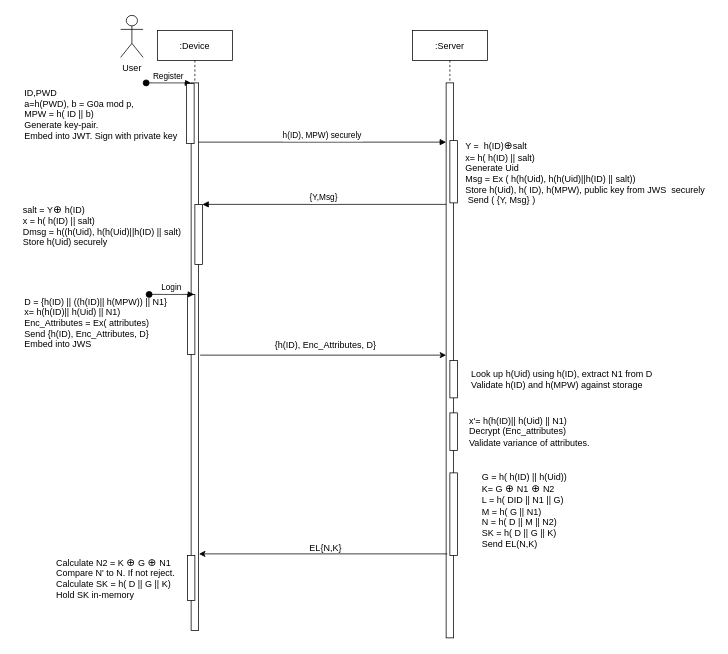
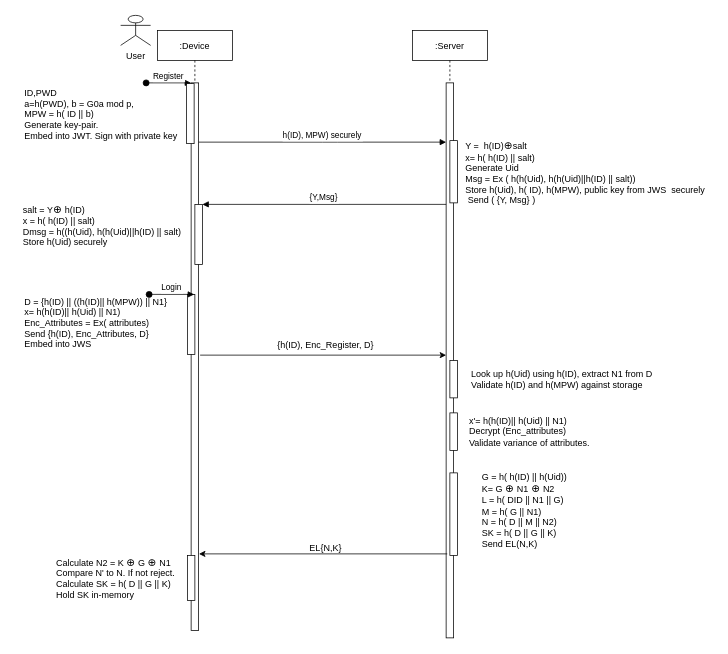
  <mxCell id="0" />
  <mxCell id="1" parent="0" />
  <mxCell id="2" value=":Device" style="shape=umlLifeline;perimeter=lifelinePerimeter;container=1;collapsible=0;recursiveResize=0;rounded=0;shadow=0;strokeWidth=1;" parent="1" vertex="1"><mxGeometry x="209" y="40" width="100" height="800" as="geometry" /></mxCell>
  <mxCell id="3" value="" style="points=[];perimeter=orthogonalPerimeter;rounded=0;shadow=0;strokeWidth=1;" parent="2" vertex="1"><mxGeometry x="45" y="70" width="10" height="730" as="geometry" /></mxCell>
  <mxCell id="4" value="Register" style="verticalAlign=bottom;startArrow=oval;endArrow=block;startSize=8;shadow=0;strokeWidth=1;" parent="2" target="3" edge="1"><mxGeometry relative="1" as="geometry"><mxPoint x="-15" y="70" as="sourcePoint" /></mxGeometry></mxCell>
  <mxCell id="5" value="" style="points=[];perimeter=orthogonalPerimeter;rounded=0;shadow=0;strokeWidth=1;" parent="2" vertex="1"><mxGeometry x="50" y="232" width="10" height="80" as="geometry" /></mxCell>
  <mxCell id="6" value="" style="html=1;points=[];perimeter=orthogonalPerimeter;" parent="2" vertex="1"><mxGeometry x="40" y="352" width="10" height="80" as="geometry" /></mxCell>
  <mxCell id="7" value="" style="html=1;points=[];perimeter=orthogonalPerimeter;" parent="2" vertex="1"><mxGeometry x="39" y="71" width="10" height="80" as="geometry" /></mxCell>
  <mxCell id="8" value="Login" style="verticalAlign=bottom;startArrow=oval;endArrow=block;startSize=8;shadow=0;strokeWidth=1;" parent="2" edge="1"><mxGeometry relative="1" as="geometry"><mxPoint x="-11" y="352" as="sourcePoint" /><mxPoint x="49" y="352" as="targetPoint" /></mxGeometry></mxCell>
  <mxCell id="9" value="" style="html=1;points=[];perimeter=orthogonalPerimeter;" parent="2" vertex="1"><mxGeometry x="40" y="700" width="10" height="60" as="geometry" /></mxCell>
  <mxCell id="10" value=":Server" style="shape=umlLifeline;perimeter=lifelinePerimeter;container=1;collapsible=0;recursiveResize=0;rounded=0;shadow=0;strokeWidth=1;" parent="1" vertex="1"><mxGeometry x="549" y="40" width="100" height="810" as="geometry" /></mxCell>
  <mxCell id="11" value="" style="points=[];perimeter=orthogonalPerimeter;rounded=0;shadow=0;strokeWidth=1;" parent="10" vertex="1"><mxGeometry x="45" y="70" width="10" height="740" as="geometry" /></mxCell>
  <mxCell id="12" value="" style="html=1;points=[];perimeter=orthogonalPerimeter;" parent="10" vertex="1"><mxGeometry x="50" y="147" width="10" height="83" as="geometry" /></mxCell>
  <mxCell id="13" value="" style="html=1;points=[];perimeter=orthogonalPerimeter;fontFamily=Helvetica;fontSize=12;fontColor=#000000;" parent="10" vertex="1"><mxGeometry x="50" y="440" width="10" height="50" as="geometry" /></mxCell>
  <mxCell id="14" value="" style="html=1;points=[];perimeter=orthogonalPerimeter;fontFamily=Helvetica;fontSize=12;fontColor=#000000;" parent="10" vertex="1"><mxGeometry x="50" y="510" width="10" height="50" as="geometry" /></mxCell>
  <mxCell id="15" value="" style="html=1;points=[];perimeter=orthogonalPerimeter;fontFamily=Helvetica;fontSize=12;fontColor=#000000;" parent="10" vertex="1"><mxGeometry x="50" y="590" width="10" height="110" as="geometry" /></mxCell>
  <mxCell id="16" value="h(ID), MPW) securely" style="verticalAlign=bottom;endArrow=block;entryX=0;entryY=0;shadow=0;strokeWidth=1;" parent="1" edge="1"><mxGeometry relative="1" as="geometry"><mxPoint x="264" y="189" as="sourcePoint" /><mxPoint x="594" y="189" as="targetPoint" /><Array as="points"><mxPoint x="439" y="189" /></Array></mxGeometry></mxCell>
  <mxCell id="17" value="{Y,Msg}" style="verticalAlign=bottom;endArrow=block;entryX=1;entryY=0;shadow=0;strokeWidth=1;" parent="1" target="5" edge="1"><mxGeometry relative="1" as="geometry"><mxPoint x="594" y="272" as="sourcePoint" /></mxGeometry></mxCell>
- <mxCell id="18" value="User" style="shape=umlActor;verticalLabelPosition=bottom;verticalAlign=top;html=1;outlineConnect=0;" parent="1" vertex="1"><mxGeometry x="160" y="20" width="30" height="56" as="geometry" /></mxCell>
+ <mxCell id="18" value="User" style="shape=umlActor;verticalLabelPosition=bottom;verticalAlign=top;html=1;outlineConnect=0;" parent="1" vertex="1"><mxGeometry x="160" y="20" width="40" height="40" as="geometry" /></mxCell>
  <mxCell id="19" value="ID,PWD&lt;br&gt;a=h(PWD), b = G0a mod p,&lt;br&gt;MPW = h( ID || b)&amp;nbsp;&lt;br&gt;Generate key-pair.&lt;br&gt;Embed into JWT. Sign with private key" style="text;html=1;align=left;verticalAlign=middle;resizable=0;points=[];autosize=1;strokeColor=none;fillColor=none;" parent="1" vertex="1"><mxGeometry y="112" width="220" height="80" as="geometry" x="30" /></mxCell>
  <mxCell id="20" value="Y =&amp;nbsp; h(ID)&lt;span id=&quot;docs-internal-guid-e49e2a0b-7fff-2932-c1dd-dcc5686d5943&quot;&gt;&lt;span style=&quot;background-color: rgb(255 , 255 , 255) ; vertical-align: baseline&quot;&gt;&lt;font style=&quot;font-size: 14px&quot;&gt;⊕&lt;/font&gt;&lt;/span&gt;&lt;/span&gt;salt &lt;br&gt;x= h( h(ID) || salt)&lt;br&gt;Generate Uid&lt;br&gt;Msg = Ex ( h(h(Uid), h(h(Uid)||h(ID) || salt))&lt;br&gt;Store h(Uid), h( ID), h(MPW), public key from JWS&amp;nbsp; securely&lt;br&gt;&amp;nbsp;Send ( {Y, Msg} )" style="text;html=1;align=left;verticalAlign=middle;resizable=0;points=[];autosize=1;strokeColor=none;fillColor=none;" parent="1" vertex="1"><mxGeometry x="618" y="185" width="330" height="90" as="geometry" /></mxCell>
  <mxCell id="21" value="&lt;div style=&quot;text-align: left&quot;&gt;&lt;span&gt;salt = Y&lt;/span&gt;&lt;span style=&quot;font-size: 14px ; background-color: rgb(255 , 255 , 255)&quot;&gt;⊕ &lt;/span&gt;&lt;span style=&quot;background-color: rgb(255 , 255 , 255)&quot;&gt;h(ID)&lt;/span&gt;&lt;/div&gt;&lt;span style=&quot;background-color: rgb(255 , 255 , 255)&quot;&gt;&lt;div style=&quot;text-align: left&quot;&gt;x = h( h(ID) || salt)&lt;/div&gt;&lt;font style=&quot;font-size: 12px&quot;&gt;&lt;div style=&quot;text-align: left&quot;&gt;Dmsg = h(&lt;span&gt;(h(Uid), h(h(Uid)||h(ID) || salt)&lt;/span&gt;&lt;/div&gt;&lt;/font&gt;&lt;/span&gt;&lt;span style=&quot;background-color: rgb(255 , 255 , 255)&quot;&gt;&lt;div style=&quot;text-align: left&quot;&gt;Store h(Uid) securely&lt;/div&gt;&lt;/span&gt;" style="text;html=1;align=center;verticalAlign=middle;resizable=0;points=[];autosize=1;strokeColor=none;fillColor=none;" parent="1" vertex="1"><mxGeometry x="20" y="270" width="230" height="60" as="geometry" /></mxCell>
  <mxCell id="22" value="D = {h(ID) || ((h(ID)|| h(MPW)) || N1}&lt;br&gt;x= h(h(ID)|| h(Uid) || N1)&lt;br&gt;Enc_Attributes = Ex( attributes)&lt;br&gt;Send {h(ID), Enc_Attributes, D}&lt;br&gt;Embed into JWS" style="text;html=1;align=left;verticalAlign=middle;resizable=0;points=[];autosize=1;strokeColor=none;fillColor=none;fontSize=12;fontFamily=Helvetica;fontColor=#000000;" parent="1" vertex="1"><mxGeometry y="390" width="210" height="80" as="geometry" x="30" /></mxCell>
  <mxCell id="23" value="" style="endArrow=classic;html=1;rounded=0;fontFamily=Helvetica;fontSize=12;fontColor=#000000;" parent="1" edge="1"><mxGeometry width="50" height="50" relative="1" as="geometry"><mxPoint x="266" y="473" as="sourcePoint" /><mxPoint x="594" y="473" as="targetPoint" /></mxGeometry></mxCell>
- <mxCell id="24" value="{h(ID), Enc_Attributes, D}" style="text;html=1;align=center;verticalAlign=middle;resizable=0;points=[];autosize=1;strokeColor=none;fillColor=none;fontSize=12;fontFamily=Helvetica;fontColor=#000000;" parent="1" vertex="1"><mxGeometry x="358" y="450" width="150" height="20" as="geometry" /></mxCell>
+ <mxCell id="24" value="{h(ID), Enc_Register, D}" style="text;html=1;align=center;verticalAlign=middle;resizable=0;points=[];autosize=1;strokeColor=none;fillColor=none;fontSize=12;fontFamily=Helvetica;fontColor=#000000;" parent="1" vertex="1"><mxGeometry x="358" y="450" width="150" height="20" as="geometry" /></mxCell>
  <mxCell id="25" value="&lt;div style=&quot;text-align: left&quot;&gt;&lt;span&gt;Look up h(Uid) using h(ID), extract N1 from D&lt;/span&gt;&lt;/div&gt;&lt;div style=&quot;text-align: left&quot;&gt;&lt;span&gt;Validate h(ID) and h(MPW) against storage&lt;/span&gt;&lt;/div&gt;" style="text;html=1;align=center;verticalAlign=middle;resizable=0;points=[];autosize=1;strokeColor=none;fillColor=none;fontSize=12;fontFamily=Helvetica;fontColor=#000000;" parent="1" vertex="1"><mxGeometry x="618" y="490" width="260" height="30" as="geometry" /></mxCell>
  <mxCell id="26" value="G = h( h(ID) || h(Uid))&lt;br&gt;K= G&amp;nbsp;&lt;span style=&quot;font-size: 14px ; background-color: rgb(255 , 255 , 255)&quot;&gt;⊕&amp;nbsp;&lt;/span&gt;&lt;span style=&quot;background-color: rgb(255 , 255 , 255)&quot;&gt;N1&lt;/span&gt;&lt;span style=&quot;font-size: 14px ; background-color: rgb(255 , 255 , 255)&quot;&gt;&amp;nbsp;&lt;/span&gt;&lt;span style=&quot;font-size: 14px ; background-color: rgb(255 , 255 , 255)&quot;&gt;⊕&amp;nbsp;&lt;/span&gt;&lt;span style=&quot;background-color: rgb(255 , 255 , 255)&quot;&gt;N2&lt;br&gt;L = h( DID || N1 || G)&lt;br&gt;M = h( G || N1)&lt;br&gt;N = h( D || M || N2)&lt;br&gt;SK = h( D || G || K)&lt;br&gt;Send EL(N,K)&lt;/span&gt;" style="text;html=1;align=left;verticalAlign=middle;resizable=0;points=[];autosize=1;strokeColor=none;fillColor=none;" parent="1" vertex="1"><mxGeometry x="640" y="630" width="130" height="100" as="geometry" /></mxCell>
  <mxCell id="27" value="x'= h(h(ID)|| h(Uid) || N1)&lt;br&gt;Decrypt (Enc_attributes)&lt;br&gt;Validate variance of attributes." style="text;html=1;align=left;verticalAlign=middle;resizable=0;points=[];autosize=1;strokeColor=none;fillColor=none;" parent="1" vertex="1"><mxGeometry x="623" y="550" width="180" height="50" as="geometry" /></mxCell>
  <mxCell id="28" value="" style="endArrow=classic;html=1;rounded=0;" parent="1" edge="1"><mxGeometry width="50" height="50" relative="1" as="geometry"><mxPoint x="595.5" y="738" as="sourcePoint" /><mxPoint x="264.5" y="738" as="targetPoint" /></mxGeometry></mxCell>
  <mxCell id="29" value="EL{N,K}" style="text;html=1;align=center;verticalAlign=middle;resizable=0;points=[];autosize=1;strokeColor=none;fillColor=none;" parent="1" vertex="1"><mxGeometry x="403" y="720" width="60" height="20" as="geometry" /></mxCell>
  <mxCell id="30" value="&lt;div style=&quot;text-align: left&quot;&gt;&lt;span&gt;Calculate N2 = K&amp;nbsp;&lt;/span&gt;&lt;span style=&quot;font-size: 14px ; background-color: rgb(255 , 255 , 255)&quot;&gt;⊕&amp;nbsp;&lt;/span&gt;&lt;span&gt;G&amp;nbsp;&lt;/span&gt;&lt;span style=&quot;font-size: 14px ; background-color: rgb(255 , 255 , 255)&quot;&gt;⊕&amp;nbsp;&lt;/span&gt;&lt;span style=&quot;background-color: rgb(255 , 255 , 255)&quot;&gt;N1&lt;/span&gt;&lt;/div&gt;&lt;div style=&quot;text-align: left&quot;&gt;&lt;span&gt;Compare N' to N. If not reject.&lt;/span&gt;&lt;/div&gt;&lt;div style=&quot;text-align: left&quot;&gt;&lt;span&gt;Calculate SK = h( D || G || K)&lt;/span&gt;&lt;/div&gt;&lt;div style=&quot;text-align: left&quot;&gt;&lt;span&gt;Hold SK in-memory&lt;/span&gt;&lt;/div&gt;" style="text;html=1;align=center;verticalAlign=middle;resizable=0;points=[];autosize=1;strokeColor=none;fillColor=none;" parent="1" vertex="1"><mxGeometry x="68" y="740" width="170" height="60" as="geometry" /></mxCell>
